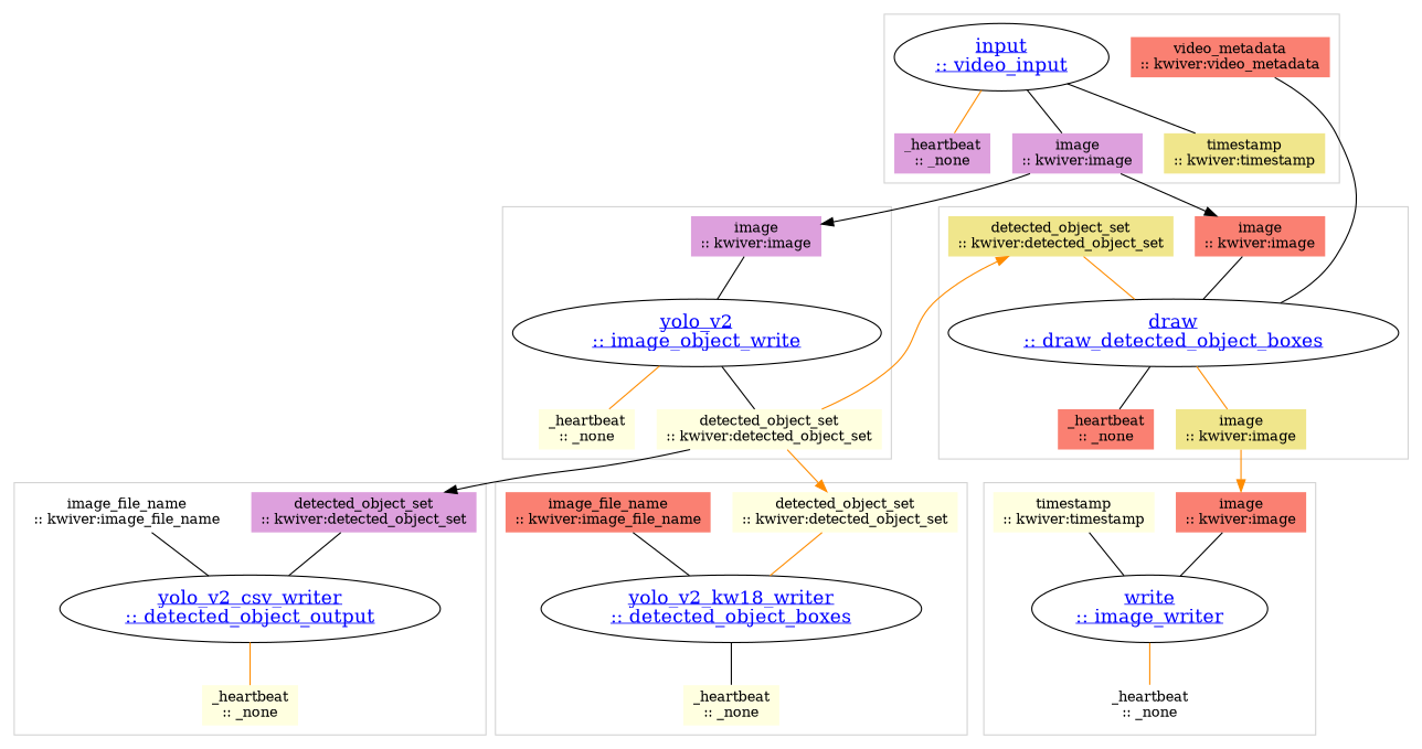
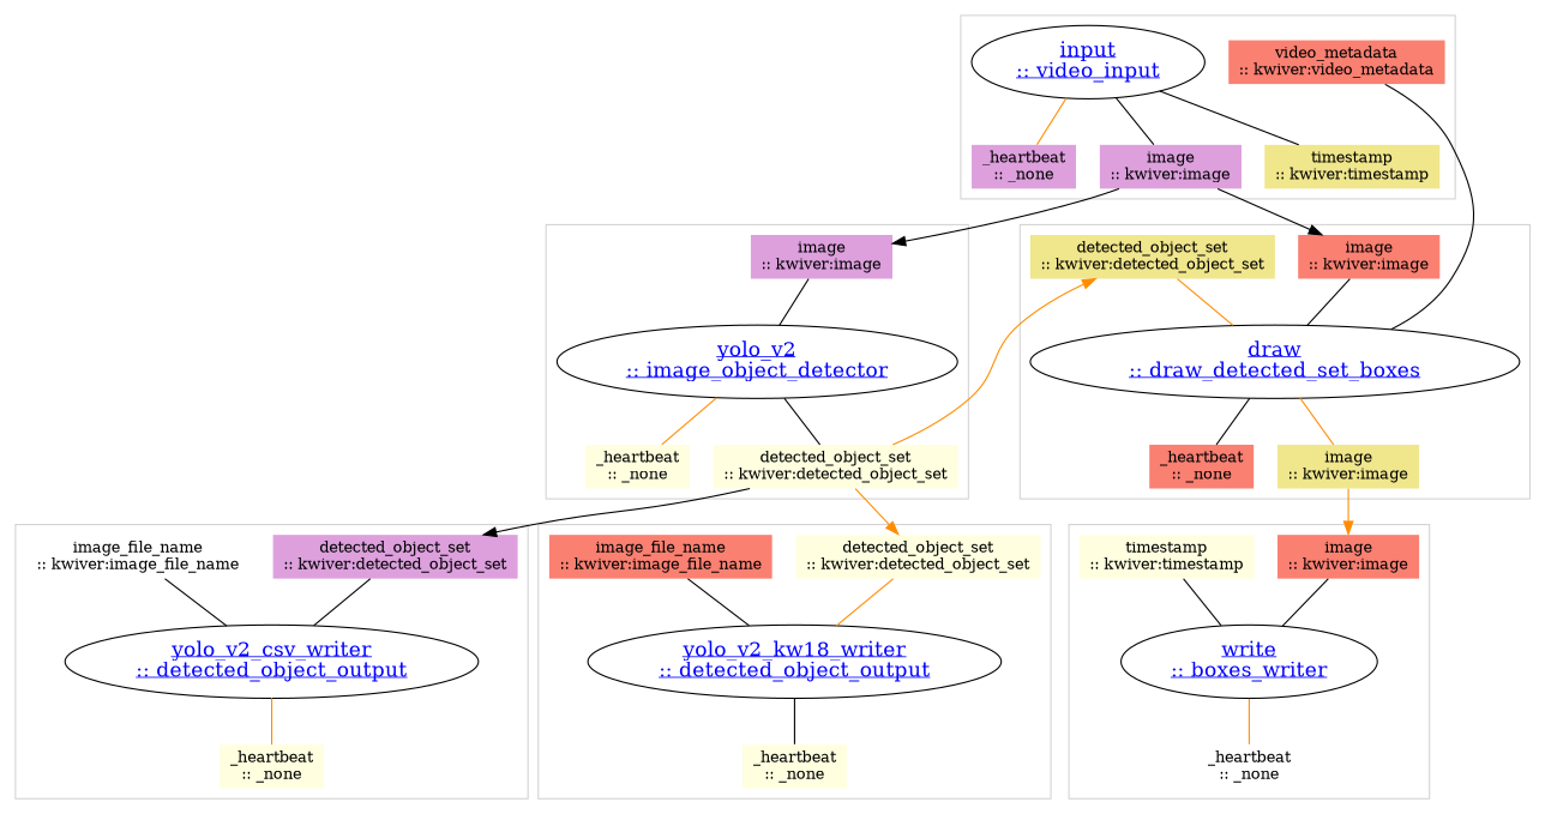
  strict digraph {
    clusterrank=local
    node [fontsize=12 shape=none style=filled]
    edge [arrowhead=none color=black]
-   n1 [fontcolor=blue fontsize=16 label=<<u>draw<br/>:: draw_detected_object_boxes</u>> rank=same shape=ellipse style=""]
+   n1 [fontcolor=blue fontsize=16 label=<<u>draw<br/>:: draw_detected_set_boxes</u>> rank=same shape=ellipse style=""]
    n2 [fillcolor=salmon height=0 label="_heartbeat\n:: _none" width=0]
    n3 [fillcolor=khaki height=0 label="image\n:: kwiver:image" width=0]
    n4 [fillcolor=khaki height=0 label="detected_object_set\n:: kwiver:detected_object_set" width=0]
    n5 [fillcolor=salmon height=0 label="image\n:: kwiver:image" width=0]
    n6 [fontcolor=blue fontsize=16 label=<<u>input<br/>:: video_input</u>> rank=same shape=ellipse style=""]
    n7 [fillcolor=plum height=0 label="_heartbeat\n:: _none" width=0]
    n8 [fillcolor=plum height=0 label="image\n:: kwiver:image" width=0]
    n9 [fillcolor=khaki height=0 label="timestamp\n:: kwiver:timestamp" width=0]
    n10 [fillcolor=salmon height=0 label="video_metadata\n:: kwiver:video_metadata" width=0]
-   n11 [fontcolor=blue fontsize=16 label=<<u>write<br/>:: image_writer</u>> rank=same shape=ellipse style=""]
+   n11 [fontcolor=blue fontsize=16 label=<<u>write<br/>:: boxes_writer</u>> rank=same shape=ellipse style=""]
    n12 [fillcolor=white height=0 label="_heartbeat\n:: _none" width=0]
    n13 [fillcolor=salmon height=0 label="image\n:: kwiver:image" width=0]
    n14 [fillcolor=lightyellow height=0 label="timestamp\n:: kwiver:timestamp" width=0]
-   n15 [fontcolor=blue fontsize=16 label=<<u>yolo_v2<br/>:: image_object_write</u>> rank=same shape=ellipse style=""]
+   n15 [fontcolor=blue fontsize=16 label=<<u>yolo_v2<br/>:: image_object_detector</u>> rank=same shape=ellipse style=""]
    n16 [fillcolor=lightyellow height=0 label="_heartbeat\n:: _none" width=0]
    n17 [fillcolor=lightyellow height=0 label="detected_object_set\n:: kwiver:detected_object_set" width=0]
    n18 [fillcolor=plum height=0 label="image\n:: kwiver:image" width=0]
    n19 [fontcolor=blue fontsize=16 label=<<u>yolo_v2_csv_writer<br/>:: detected_object_output</u>> rank=same shape=ellipse style=""]
    n20 [fillcolor=lightyellow height=0 label="_heartbeat\n:: _none" width=0]
    n21 [fillcolor=plum height=0 label="detected_object_set\n:: kwiver:detected_object_set" width=0]
    n22 [fillcolor=white height=0 label="image_file_name\n:: kwiver:image_file_name" width=0]
-   n23 [fontcolor=blue fontsize=16 label=<<u>yolo_v2_kw18_writer<br/>:: detected_object_boxes</u>> rank=same shape=ellipse style=""]
+   n23 [fontcolor=blue fontsize=16 label=<<u>yolo_v2_kw18_writer<br/>:: detected_object_output</u>> rank=same shape=ellipse style=""]
    n24 [fillcolor=lightyellow height=0 label="_heartbeat\n:: _none" width=0]
    n25 [fillcolor=lightyellow height=0 label="detected_object_set\n:: kwiver:detected_object_set" width=0]
    n26 [fillcolor=salmon height=0 label="image_file_name\n:: kwiver:image_file_name" width=0]
    subgraph cluster_1 {
      color=lightgray
      n1
      n2
      n3
      n4
      n5
    }
    subgraph cluster_2 {
      color=lightgray
      n6
      n7
      n8
      n9
      n10
    }
    subgraph cluster_3 {
      color=lightgray
      n11
      n12
      n13
      n14
    }
    subgraph cluster_4 {
      color=lightgray
      n15
      n16
      n17
      n18
    }
    subgraph cluster_5 {
      color=lightgray
      n19
      n20
      n21
      n22
    }
    subgraph cluster_6 {
      color=lightgray
      n23
      n24
      n25
      n26
    }
    n1 -> n2
    n1 -> n3 [color=darkorange]
    n1 -> n10
    n3 -> n13 [color=darkorange minlen=1 weight=1 arrowhead=""]
    n4 -> n1 [color=darkorange]
    n5 -> n1
    n6 -> n7 [color=darkorange]
    n6 -> n8
    n6 -> n9
    n8 -> n5 [minlen=1 weight=1 arrowhead=""]
    n8 -> n18 [minlen=1 weight=1 arrowhead=""]
    n11 -> n12 [color=darkorange]
    n13 -> n11
    n14 -> n11
    n15 -> n16 [color=darkorange]
    n15 -> n17
    n17 -> n4 [color=darkorange minlen=1 weight=1 arrowhead=""]
    n17 -> n21 [minlen=1 weight=1 arrowhead=""]
    n17 -> n25 [color=darkorange minlen=1 weight=1 arrowhead=""]
    n18 -> n15
    n19 -> n20 [color=darkorange]
    n21 -> n19
    n22 -> n19
    n23 -> n24
    n25 -> n23 [color=darkorange]
    n26 -> n23
  }
